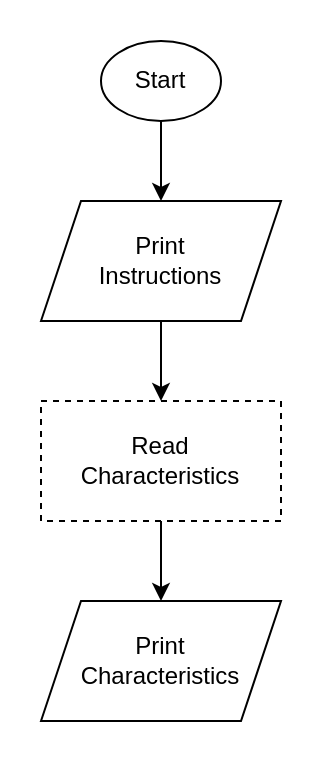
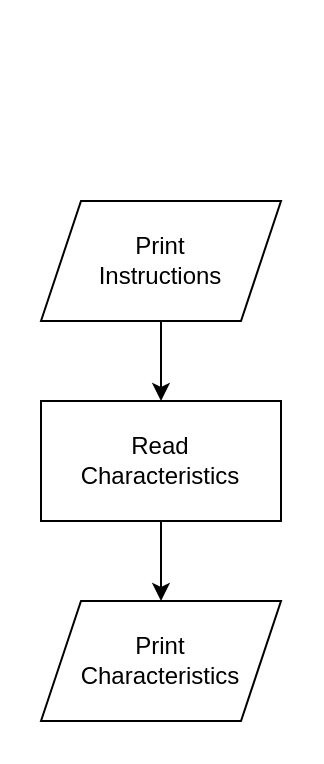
  <mxCell id="0" />
  <mxCell id="1" parent="0" />
- <mxCell id="2" style="edgeStyle=orthogonalEdgeStyle;rounded=0;orthogonalLoop=1;jettySize=auto;html=1;entryX=0.5;entryY=0;entryDx=0;entryDy=0;" edge="1" parent="1" source="3" target="5"><mxGeometry relative="1" as="geometry" /></mxCell>
- <mxCell id="3" value="Start" style="ellipse;whiteSpace=wrap;html=1;" vertex="1" parent="1"><mxGeometry x="50" y="20" width="60" height="40" as="geometry" /></mxCell>
  <mxCell id="4" style="edgeStyle=orthogonalEdgeStyle;rounded=0;orthogonalLoop=1;jettySize=auto;html=1;entryX=0.5;entryY=0;entryDx=0;entryDy=0;" edge="1" parent="1" source="5" target="7"><mxGeometry relative="1" as="geometry" /></mxCell>
  <mxCell id="5" value="Print&lt;br&gt;Instructions" style="shape=parallelogram;perimeter=parallelogramPerimeter;whiteSpace=wrap;html=1;fixedSize=1;" vertex="1" parent="1"><mxGeometry x="20" y="100" width="120" height="60" as="geometry" /></mxCell>
  <mxCell id="6" style="edgeStyle=orthogonalEdgeStyle;rounded=0;orthogonalLoop=1;jettySize=auto;html=1;entryX=0.5;entryY=0;entryDx=0;entryDy=0;" edge="1" parent="1" source="7" target="8"><mxGeometry relative="1" as="geometry" /></mxCell>
- <mxCell id="7" value="Read&lt;br&gt;Characteristics" style="rounded=0;whiteSpace=wrap;html=1;dashed=1;" vertex="1" parent="1"><mxGeometry x="20" y="200" width="120" height="60" as="geometry" /></mxCell>
+ <mxCell id="7" value="Read&lt;br&gt;Characteristics" style="rounded=0;whiteSpace=wrap;html=1;" vertex="1" parent="1"><mxGeometry x="20" y="200" width="120" height="60" as="geometry" /></mxCell>
  <mxCell id="8" value="Print&lt;br&gt;Characteristics" style="shape=parallelogram;perimeter=parallelogramPerimeter;whiteSpace=wrap;html=1;fixedSize=1;" vertex="1" parent="1"><mxGeometry x="20" y="300" width="120" height="60" as="geometry" /></mxCell>
